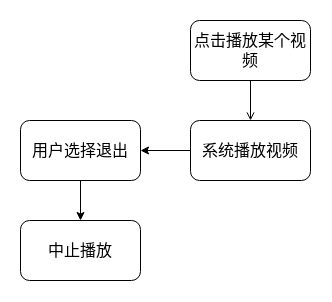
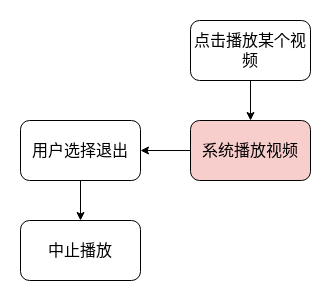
  <mxCell id="0" />
  <mxCell id="1" parent="0" />
- <mxCell id="2" style="edgeStyle=orthogonalEdgeStyle;rounded=0;orthogonalLoop=1;jettySize=auto;html=1;exitX=0.5;exitY=1;exitDx=0;exitDy=0;entryX=0.5;entryY=0;entryDx=0;entryDy=0;endArrow=open;" edge="1" parent="1" source="3" target="5"><mxGeometry relative="1" as="geometry" /></mxCell>
+ <mxCell id="2" style="edgeStyle=orthogonalEdgeStyle;rounded=0;orthogonalLoop=1;jettySize=auto;html=1;exitX=0.5;exitY=1;exitDx=0;exitDy=0;entryX=0.5;entryY=0;entryDx=0;entryDy=0;" edge="1" parent="1" source="3" target="5"><mxGeometry relative="1" as="geometry" /></mxCell>
  <mxCell id="3" value="&lt;font style=&quot;font-size: 16px;&quot;&gt;点击播放某个视频&lt;/font&gt;" style="rounded=1;whiteSpace=wrap;html=1;" vertex="1" parent="1"><mxGeometry x="190" y="20" width="120" height="60" as="geometry" /></mxCell>
  <mxCell id="4" style="edgeStyle=orthogonalEdgeStyle;rounded=0;orthogonalLoop=1;jettySize=auto;html=1;exitX=0;exitY=0.5;exitDx=0;exitDy=0;entryX=1;entryY=0.5;entryDx=0;entryDy=0;" edge="1" parent="1" source="5" target="7"><mxGeometry relative="1" as="geometry" /></mxCell>
- <mxCell id="5" value="&lt;font style=&quot;font-size: 16px;&quot;&gt;系统播放视频&lt;/font&gt;" style="rounded=1;whiteSpace=wrap;html=1;" vertex="1" parent="1"><mxGeometry x="190" y="120" width="120" height="60" as="geometry" /></mxCell>
+ <mxCell id="5" value="&lt;font style=&quot;font-size: 16px;&quot;&gt;系统播放视频&lt;/font&gt;" style="rounded=1;whiteSpace=wrap;html=1;fillColor=#f8cecc;" vertex="1" parent="1"><mxGeometry x="190" y="120" width="120" height="60" as="geometry" /></mxCell>
  <mxCell id="6" style="edgeStyle=orthogonalEdgeStyle;rounded=0;orthogonalLoop=1;jettySize=auto;html=1;exitX=0.5;exitY=1;exitDx=0;exitDy=0;entryX=0.5;entryY=0;entryDx=0;entryDy=0;" edge="1" parent="1" source="7" target="8"><mxGeometry relative="1" as="geometry" /></mxCell>
  <mxCell id="7" value="&lt;font style=&quot;font-size: 16px;&quot;&gt;用户选择退出&lt;/font&gt;" style="rounded=1;whiteSpace=wrap;html=1;" vertex="1" parent="1"><mxGeometry x="20" y="120" width="120" height="60" as="geometry" /></mxCell>
  <mxCell id="8" value="&lt;font style=&quot;font-size: 16px;&quot;&gt;中止播放&lt;/font&gt;" style="rounded=1;whiteSpace=wrap;html=1;" vertex="1" parent="1"><mxGeometry x="20" y="220" width="120" height="60" as="geometry" /></mxCell>
